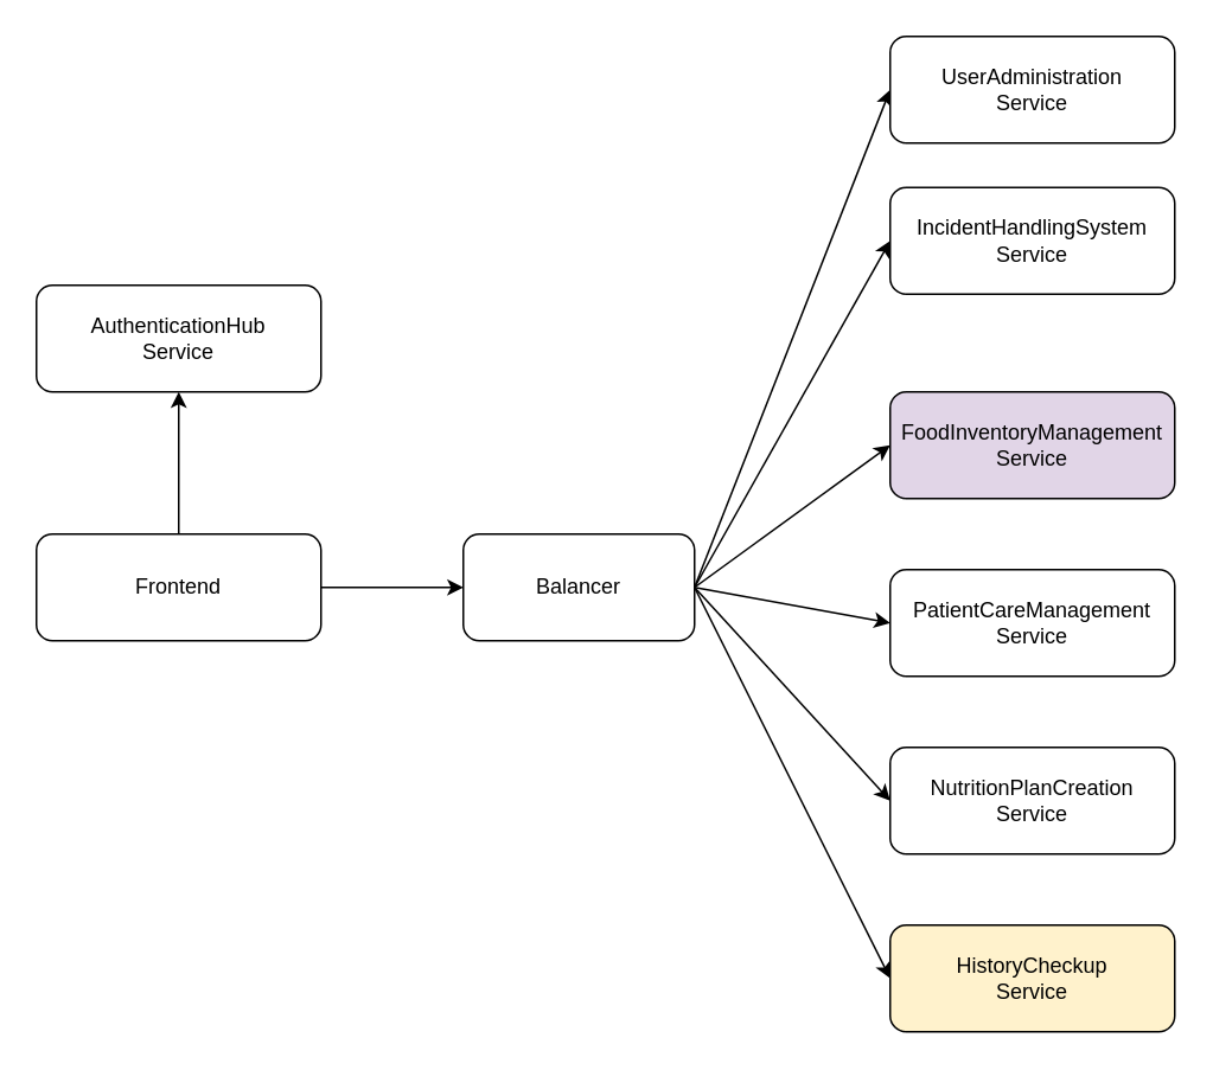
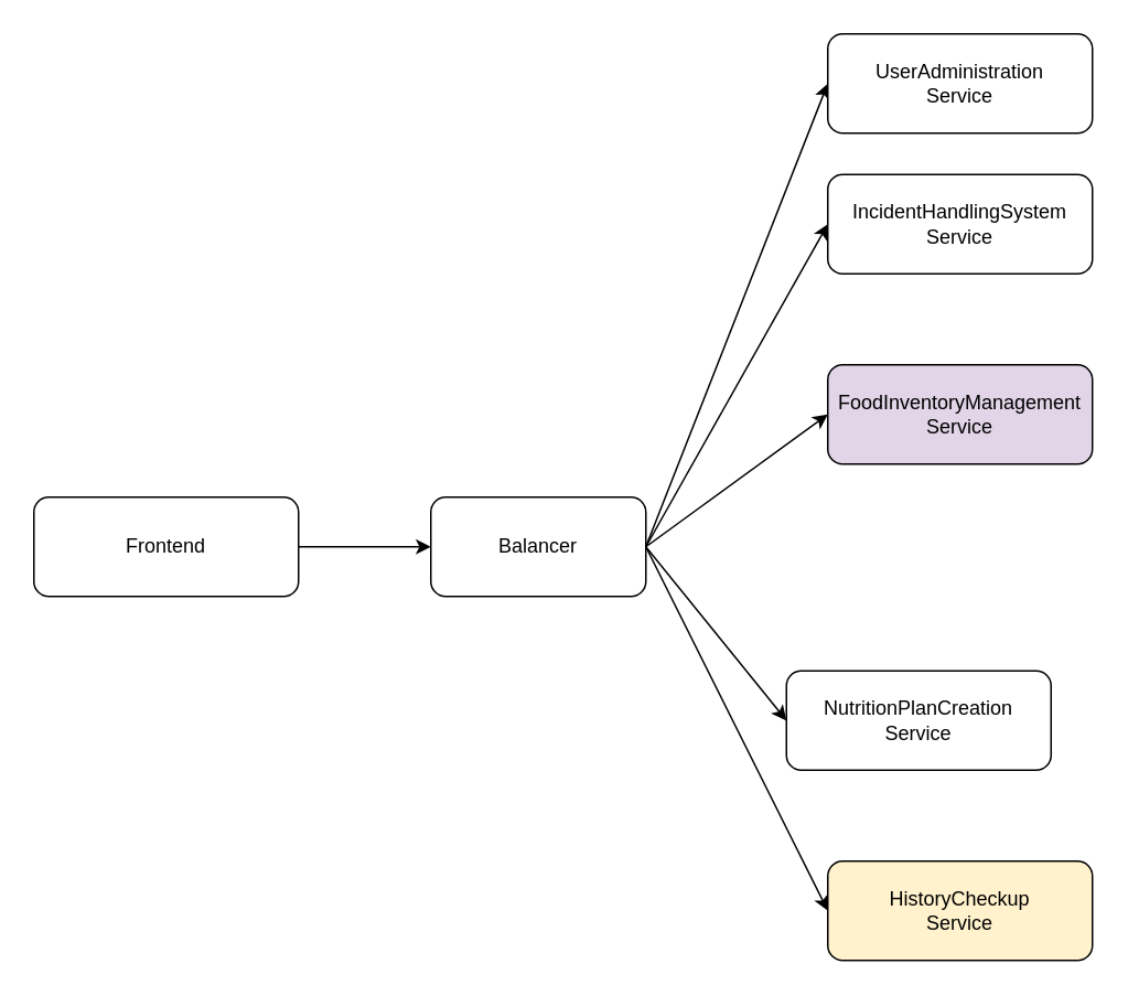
  <mxCell id="0" />
  <mxCell id="1" parent="0" />
  <mxCell id="2" style="edgeStyle=none;html=1;exitX=1;exitY=0.5;exitDx=0;exitDy=0;entryX=0;entryY=0.5;entryDx=0;entryDy=0;" parent="1" source="4" target="12" edge="1"><mxGeometry relative="1" as="geometry" /></mxCell>
- <mxCell id="3" style="edgeStyle=none;html=1;exitX=0.5;exitY=0;exitDx=0;exitDy=0;entryX=0.5;entryY=1;entryDx=0;entryDy=0;" parent="1" source="4" target="5" edge="1"><mxGeometry relative="1" as="geometry" /></mxCell>
  <mxCell id="4" value="Frontend" style="rounded=1;whiteSpace=wrap;html=1;" parent="1" vertex="1"><mxGeometry x="20" y="300" width="160" height="60" as="geometry" /></mxCell>
- <mxCell id="5" value="AuthenticationHub&lt;br&gt;Service" style="rounded=1;whiteSpace=wrap;html=1;" parent="1" vertex="1"><mxGeometry x="20" y="160" width="160" height="60" as="geometry" /></mxCell>
  <mxCell id="6" style="edgeStyle=none;html=1;exitX=1;exitY=0.5;exitDx=0;exitDy=0;entryX=0;entryY=0.5;entryDx=0;entryDy=0;" parent="1" source="12" target="18" edge="1"><mxGeometry relative="1" as="geometry"><mxPoint x="480" y="180" as="targetPoint" /></mxGeometry></mxCell>
- <mxCell id="7" style="edgeStyle=none;html=1;exitX=1;exitY=0.5;exitDx=0;exitDy=0;entryX=0;entryY=0.5;entryDx=0;entryDy=0;" parent="1" source="12" target="13" edge="1"><mxGeometry relative="1" as="geometry" /></mxCell>
  <mxCell id="8" style="edgeStyle=none;html=1;exitX=1;exitY=0.5;exitDx=0;exitDy=0;entryX=0;entryY=0.5;entryDx=0;entryDy=0;" edge="1" parent="1" source="12" target="14"><mxGeometry relative="1" as="geometry" /></mxCell>
  <mxCell id="9" style="edgeStyle=none;html=1;exitX=1;exitY=0.5;exitDx=0;exitDy=0;entryX=0;entryY=0.5;entryDx=0;entryDy=0;" edge="1" parent="1" source="12" target="16"><mxGeometry relative="1" as="geometry" /></mxCell>
  <mxCell id="10" style="edgeStyle=none;html=1;exitX=1;exitY=0.5;exitDx=0;exitDy=0;entryX=0;entryY=0.5;entryDx=0;entryDy=0;" edge="1" parent="1" source="12" target="15"><mxGeometry relative="1" as="geometry" /></mxCell>
  <mxCell id="11" style="edgeStyle=none;html=1;exitX=1;exitY=0.5;exitDx=0;exitDy=0;entryX=0;entryY=0.5;entryDx=0;entryDy=0;" edge="1" parent="1" source="12" target="17"><mxGeometry relative="1" as="geometry" /></mxCell>
  <mxCell id="12" value="Balancer" style="rounded=1;whiteSpace=wrap;html=1;" parent="1" vertex="1"><mxGeometry x="260" y="300" width="130" height="60" as="geometry" /></mxCell>
- <mxCell id="13" value="PatientCareManagement&lt;br&gt;Service" style="rounded=1;whiteSpace=wrap;html=1;" parent="1" vertex="1"><mxGeometry x="500" y="320" width="160" height="60" as="geometry" /></mxCell>
  <mxCell id="14" value="FoodInventoryManagement&lt;br&gt;Service" style="rounded=1;whiteSpace=wrap;html=1;fillColor=#e1d5e7;" parent="1" vertex="1"><mxGeometry x="500" y="220" width="160" height="60" as="geometry" /></mxCell>
- <mxCell id="15" value="NutritionPlanCreation&lt;br&gt;Service" style="rounded=1;whiteSpace=wrap;html=1;" parent="1" vertex="1"><mxGeometry x="500" y="420" width="160" height="60" as="geometry" /></mxCell>
+ <mxCell id="15" value="NutritionPlanCreation&lt;br&gt;Service" style="rounded=1;whiteSpace=wrap;html=1;" parent="1" vertex="1"><mxGeometry x="475" y="405" width="160" height="60" as="geometry" /></mxCell>
  <mxCell id="16" value="IncidentHandlingSystem&lt;br&gt;Service" style="rounded=1;whiteSpace=wrap;html=1;" parent="1" vertex="1"><mxGeometry x="500" y="105" width="160" height="60" as="geometry" /></mxCell>
  <mxCell id="17" value="HistoryCheckup&lt;br&gt;Service" style="rounded=1;whiteSpace=wrap;html=1;fillColor=#fff2cc;" parent="1" vertex="1"><mxGeometry x="500" y="520" width="160" height="60" as="geometry" /></mxCell>
  <mxCell id="18" value="UserAdministration&lt;br&gt;Service" style="rounded=1;whiteSpace=wrap;html=1;" parent="1" vertex="1"><mxGeometry x="500" y="20" width="160" height="60" as="geometry" /></mxCell>
